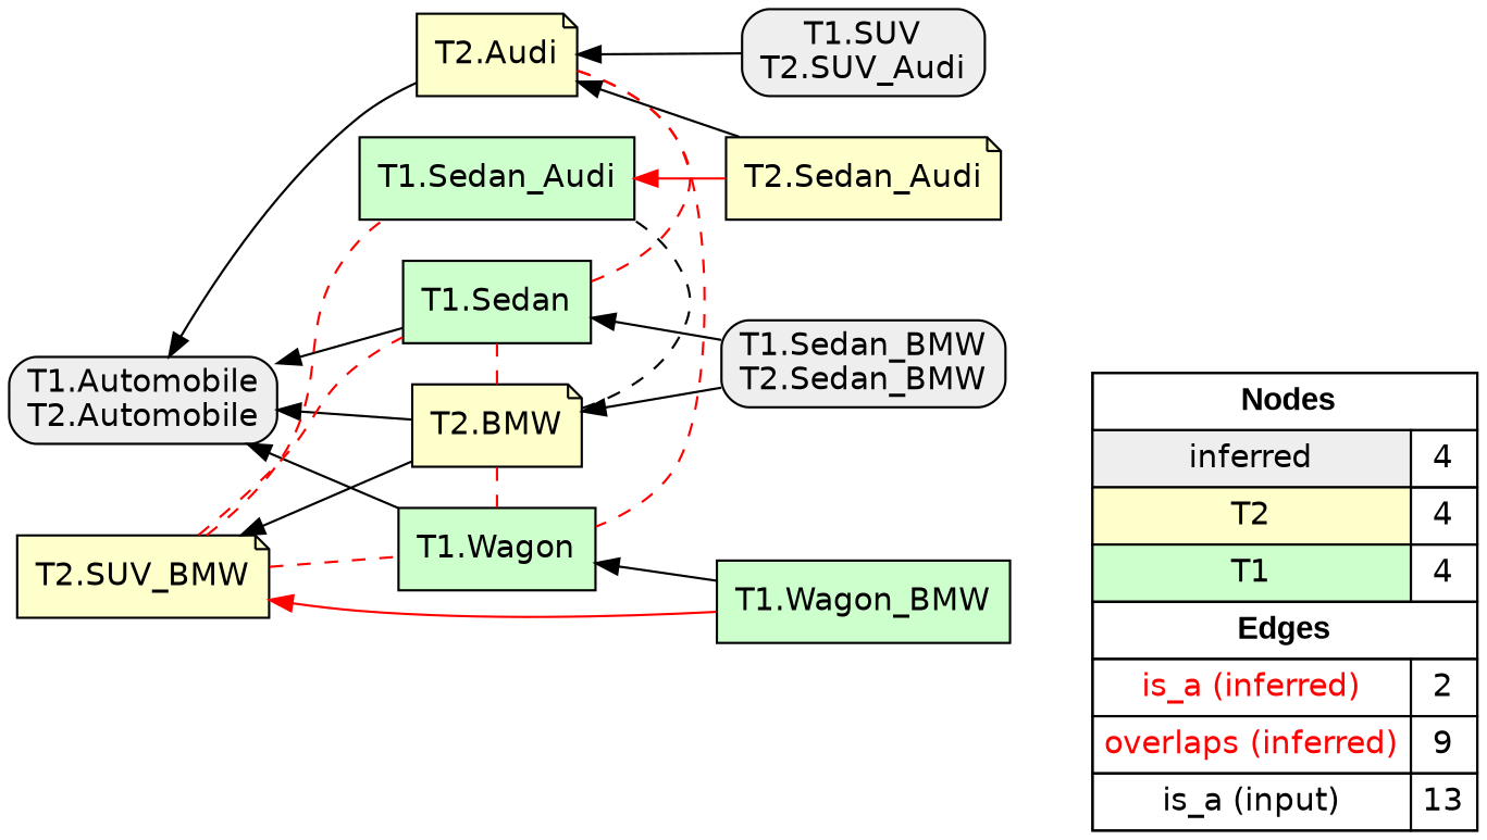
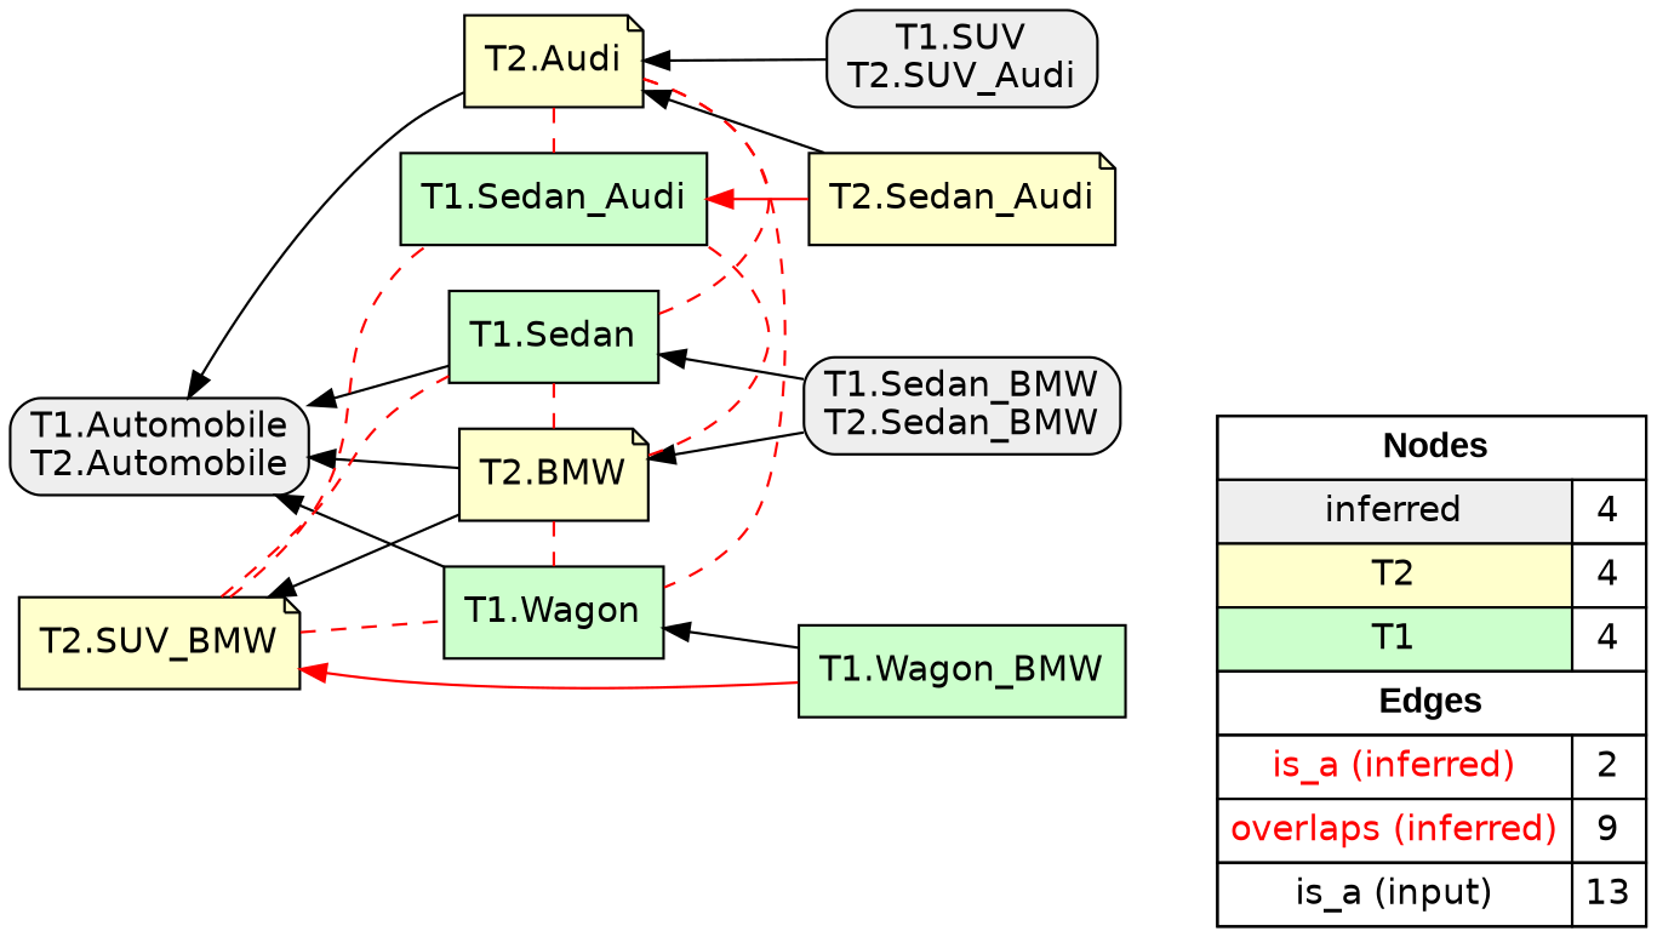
  digraph {
    rankdir=RL
    node [fillcolor="#FFFFCC" fontname=helvetica shape=box style=filled]
    edge [arrowhead=normal color="#FF0000" constraint=true penwidth=1 style=solid]
    n1 [fillcolor=white label=<   <TABLE BORDER="0" CELLBORDER="1" CELLSPACING="0" CELLPADDING="4">  <TR> <TD COLSPAN="2"><font face="Arial Black"> Nodes</font></TD> </TR>  <TR>   <TD bgcolor="#EEEEEE" fontname="helvetica">inferred</TD>   <TD>4</TD>   </TR>  <TR>   <TD bgcolor="#FFFFCC" fontname="helvetica">T2</TD>   <TD>4</TD>   </TR>  <TR>   <TD bgcolor="#CCFFCC" fontname="helvetica">T1</TD>   <TD>4</TD>   </TR>  <TR> <TD COLSPAN="2"><font face = "Arial Black"> Edges </font></TD> </TR>  <TR>   <TD><font color ="#FF0000">is_a (inferred)</font></TD><TD>2</TD> </TR> <TR>   <TD><font color ="#FF0000">overlaps (inferred)</font></TD><TD>9</TD> </TR> <TR>   <TD><font color ="#000000">is_a (input)</font></TD><TD>13</TD> </TR> </TABLE>   > margin=0]
    "T2.Audi" [shape=note]
    "T1.Wagon" [fillcolor="#CCFFCC"]
    "T1.Automobile\nT2.Automobile" [fillcolor="#EEEEEE" style="filled,rounded"]
    "T1.Sedan" [fillcolor="#CCFFCC"]
    "T1.Sedan_Audi" [fillcolor="#CCFFCC"]
    "T1.Sedan_BMW\nT2.Sedan_BMW" [fillcolor="#EEEEEE" style="filled,rounded"]
    "T2.BMW" [shape=note]
    "T2.SUV_BMW" [shape=note]
    "T1.SUV\nT2.SUV_Audi" [fillcolor="#EEEEEE" style="filled,rounded"]
    "T2.Sedan_Audi" [shape=note]
    "T1.Wagon_BMW" [fillcolor="#CCFFCC"]
    subgraph sub_1 {
      rank=source
      n1
    }
    "T2.Audi" -> "T1.Wagon" [arrowhead=none constraint=false style=dashed]
    "T2.Audi" -> "T1.Automobile\nT2.Automobile" [color="#000000"]
    "T2.Audi" -> "T1.Sedan" [arrowhead=none constraint=false style=dashed]
+   "T2.Audi" -> "T1.Sedan_Audi" [arrowhead=none constraint=false style=dashed]
    "T1.Wagon" -> "T1.Automobile\nT2.Automobile" [color="#000000"]
    "T1.Sedan" -> "T1.Automobile\nT2.Automobile" [color="#000000"]
    "T1.Sedan_BMW\nT2.Sedan_BMW" -> "T1.Sedan" [color="#000000"]
    "T1.Sedan_BMW\nT2.Sedan_BMW" -> "T2.BMW" [color="#000000"]
    "T2.BMW" -> "T1.Wagon" [arrowhead=none constraint=false style=dashed]
    "T2.BMW" -> "T1.Automobile\nT2.Automobile" [color="#000000"]
    "T2.BMW" -> "T1.Sedan" [arrowhead=none constraint=false style=dashed]
-   "T2.BMW" -> "T1.Sedan_Audi" [arrowhead=none color="#000000" constraint=false style=dashed]
+   "T2.BMW" -> "T1.Sedan_Audi" [arrowhead=none constraint=false style=dashed]
    "T2.BMW" -> "T2.SUV_BMW" [color="#000000"]
    "T2.SUV_BMW" -> "T1.Wagon" [arrowhead=none constraint=false style=dashed]
    "T2.SUV_BMW" -> "T1.Sedan" [arrowhead=none constraint=false style=dashed]
    "T2.SUV_BMW" -> "T1.Sedan_Audi" [arrowhead=none constraint=false style=dashed]
    "T1.SUV\nT2.SUV_Audi" -> "T2.Audi" [color="#000000"]
    "T2.Sedan_Audi" -> "T2.Audi" [color="#000000"]
    "T2.Sedan_Audi" -> "T1.Sedan_Audi"
    "T1.Wagon_BMW" -> "T1.Wagon" [color="#000000"]
    "T1.Wagon_BMW" -> "T2.SUV_BMW"
  }
